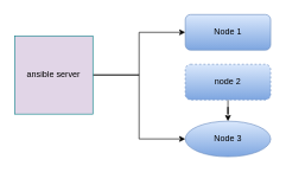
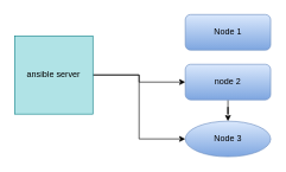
  <mxCell id="0" />
  <mxCell id="1" parent="0" />
- <mxCell id="2" style="edgeStyle=orthogonalEdgeStyle;rounded=0;orthogonalLoop=1;jettySize=auto;html=1;entryX=0;entryY=0.5;entryDx=0;entryDy=0;" edge="1" parent="1" source="4" target="5"><mxGeometry relative="1" as="geometry" /></mxCell>
+ <mxCell id="2" style="edgeStyle=orthogonalEdgeStyle;rounded=0;orthogonalLoop=1;jettySize=auto;html=1;" edge="1" parent="1" source="4" target="7"><mxGeometry relative="1" as="geometry" /></mxCell>
  <mxCell id="3" style="edgeStyle=orthogonalEdgeStyle;rounded=0;orthogonalLoop=1;jettySize=auto;html=1;entryX=0;entryY=0.5;entryDx=0;entryDy=0;" edge="1" parent="1" source="4" target="8"><mxGeometry relative="1" as="geometry" /></mxCell>
- <mxCell id="4" value="ansible server" style="whiteSpace=wrap;html=1;aspect=fixed;fillColor=#e1d5e7;strokeColor=#0e8088;" vertex="1" parent="1"><mxGeometry x="20" y="50" width="110" height="110" as="geometry" /></mxCell>
+ <mxCell id="4" value="ansible server" style="whiteSpace=wrap;html=1;aspect=fixed;fillColor=#b0e3e6;strokeColor=#0e8088;" vertex="1" parent="1"><mxGeometry x="20" y="50" width="110" height="110" as="geometry" /></mxCell>
  <mxCell id="5" value="Node 1" style="rounded=1;whiteSpace=wrap;html=1;gradientColor=#7ea6e0;fillColor=#dae8fc;strokeColor=#6c8ebf;" vertex="1" parent="1"><mxGeometry x="260" y="20" width="120" height="50" as="geometry" /></mxCell>
  <mxCell id="6" value="" style="edgeStyle=orthogonalEdgeStyle;rounded=0;orthogonalLoop=1;jettySize=auto;html=1;" edge="1" parent="1" source="7" target="8"><mxGeometry relative="1" as="geometry" /></mxCell>
- <mxCell id="7" value="node 2" style="rounded=1;whiteSpace=wrap;html=1;fillColor=#dae8fc;gradientColor=#7ea6e0;strokeColor=#6c8ebf;dashed=1;" vertex="1" parent="1"><mxGeometry x="260" y="90" width="120" height="50" as="geometry" /></mxCell>
+ <mxCell id="7" value="node 2" style="rounded=1;whiteSpace=wrap;html=1;fillColor=#dae8fc;gradientColor=#7ea6e0;strokeColor=#6c8ebf;" vertex="1" parent="1"><mxGeometry x="260" y="90" width="120" height="50" as="geometry" /></mxCell>
  <mxCell id="8" value="Node 3" style="ellipse;whiteSpace=wrap;html=1;fillColor=#dae8fc;gradientColor=#7ea6e0;strokeColor=#6c8ebf;" vertex="1" parent="1"><mxGeometry x="260" y="170" width="120" height="50" as="geometry" /></mxCell>
